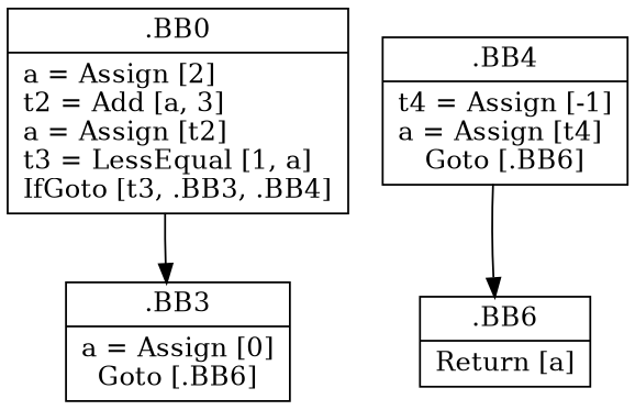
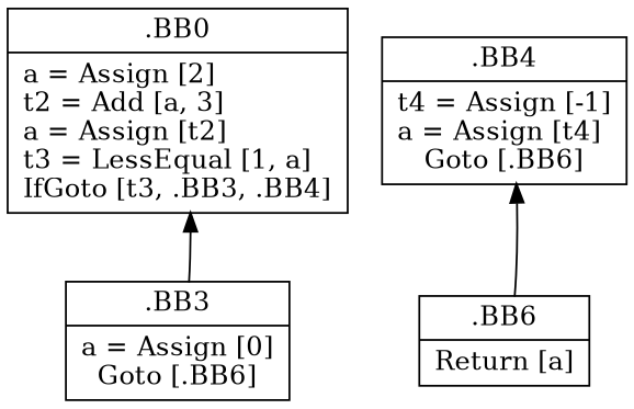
  digraph {
    rankdir=TD
    node [shape=record]
    n1 [label="{ .BB0 | a = Assign [2]\lt2 = Add [a, 3]\la = Assign [t2]\lt3 = LessEqual [1, a]\lIfGoto [t3, .BB3, .BB4]}"]
    n2 [label="{ .BB3 | a = Assign [0]\lGoto [.BB6]}"]
    n3 [label="{ .BB4 | t4 = Assign [-1]\la = Assign [t4]\lGoto [.BB6]}"]
    n4 [label="{ .BB6 | Return [a]}"]
-   n1 -> n2
-   n3 -> n4
+   n2 -> n1
+   n4 -> n3
  }
